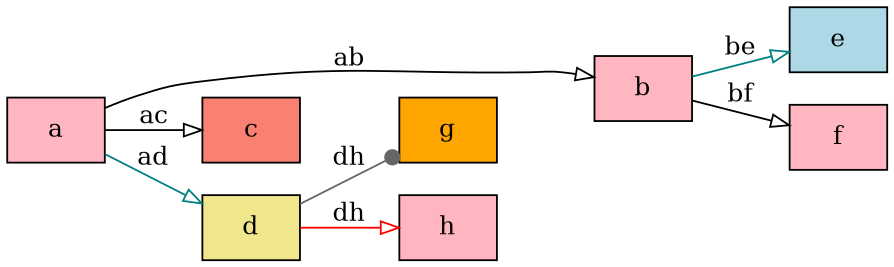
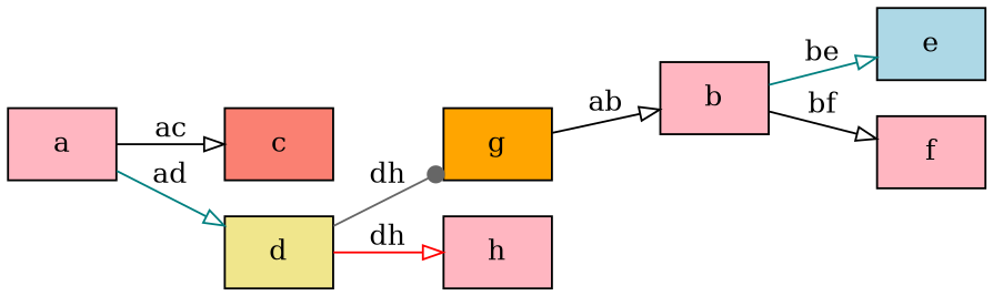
  digraph {
    rankdir=LR
    node [fillcolor=lightpink shape=box style=filled]
    edge [arrowhead=onormal color=black]
    n1 [label=a]
    n2 [label=b]
    n3 [fillcolor=salmon label=c]
    n4 [fillcolor=khaki label=d]
    n5 [fillcolor=lightblue label=e]
    n6 [label=f]
    n7 [fillcolor=orange label=g]
    n8 [label=h]
-   n1 -> n2 [label=ab]
+   n7 -> n2 [label=ab]
    n1 -> n3 [label=ac]
    n1 -> n4 [color=teal label=ad]
    n2 -> n5 [color=teal label=be]
    n2 -> n6 [label=bf]
    n4 -> n7 [arrowhead=dot color=gray40 label=dh]
    n4 -> n8 [color=red label=dh]
  }
